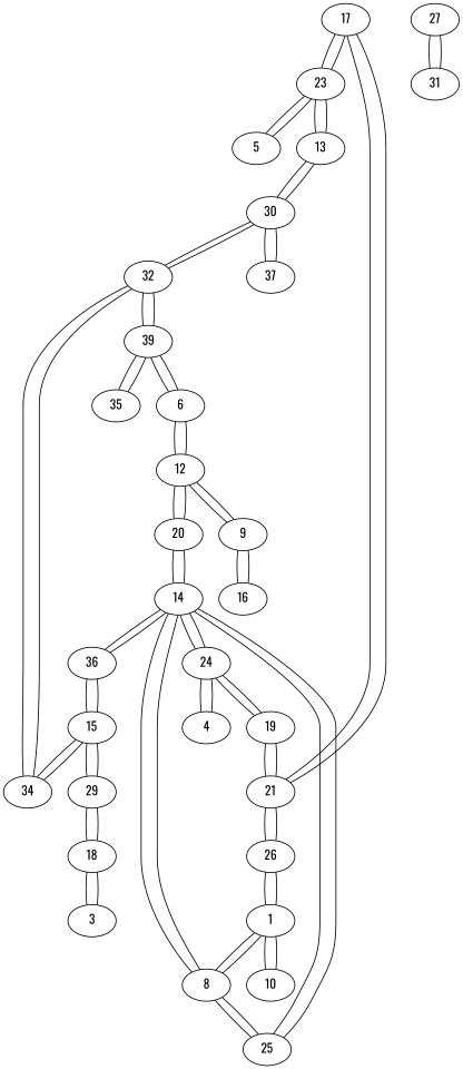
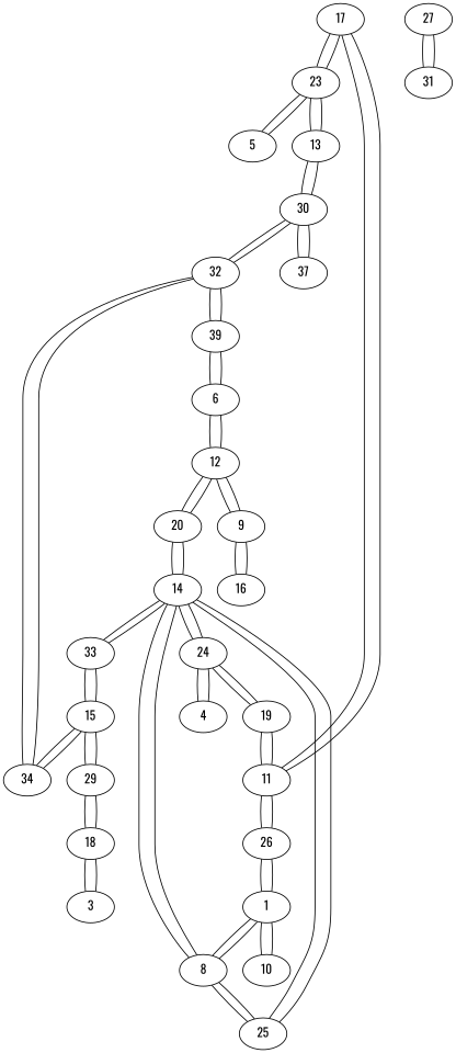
  graph {
    fontname=Oswald
    node [fontname=Oswald]
    edge [fontname=Oswald]
    n1 [label=17]
    23
    5
    13
-   21
+   21 [label=11]
    30
    19
    26
    32
    37
    24
    4
    14
    25
    8
-   33 [label=36]
+   33
    20
    1
    15
    12
    10
    27
    31
    29
    18
    34
    3
    39
    6
-   35
    9
    16
    n1 -- 23
    n1 -- 21
    23 -- n1
    23 -- 5
    23 -- 13
    5 -- 23
    13 -- 23
    13 -- 30
    21 -- n1
    21 -- 19
    21 -- 26
    30 -- 13
    30 -- 32
    30 -- 37
    19 -- 21
    19 -- 24
    26 -- 21
    26 -- 1
    32 -- 30
    32 -- 34
    32 -- 39
    37 -- 30
    24 -- 19
    24 -- 4
    24 -- 14
    4 -- 24
    14 -- 24
    14 -- 25
    14 -- 8
    14 -- 33
    14 -- 20
    25 -- 14
    25 -- 8
    8 -- 14
    8 -- 25
    8 -- 1
    33 -- 14
    33 -- 15
    20 -- 14
    20 -- 12
    1 -- 26
    1 -- 8
    1 -- 10
    15 -- 33
    15 -- 29
    15 -- 34
    12 -- 20
    12 -- 6
    12 -- 9
    10 -- 1
    27 -- 31
    31 -- 27
    29 -- 15
    29 -- 18
    18 -- 29
    18 -- 3
    34 -- 32
    34 -- 15
    3 -- 18
    39 -- 32
    39 -- 6
-   39 -- 35
    6 -- 12
    6 -- 39
-   35 -- 39
    9 -- 12
    9 -- 16
    16 -- 9
  }
